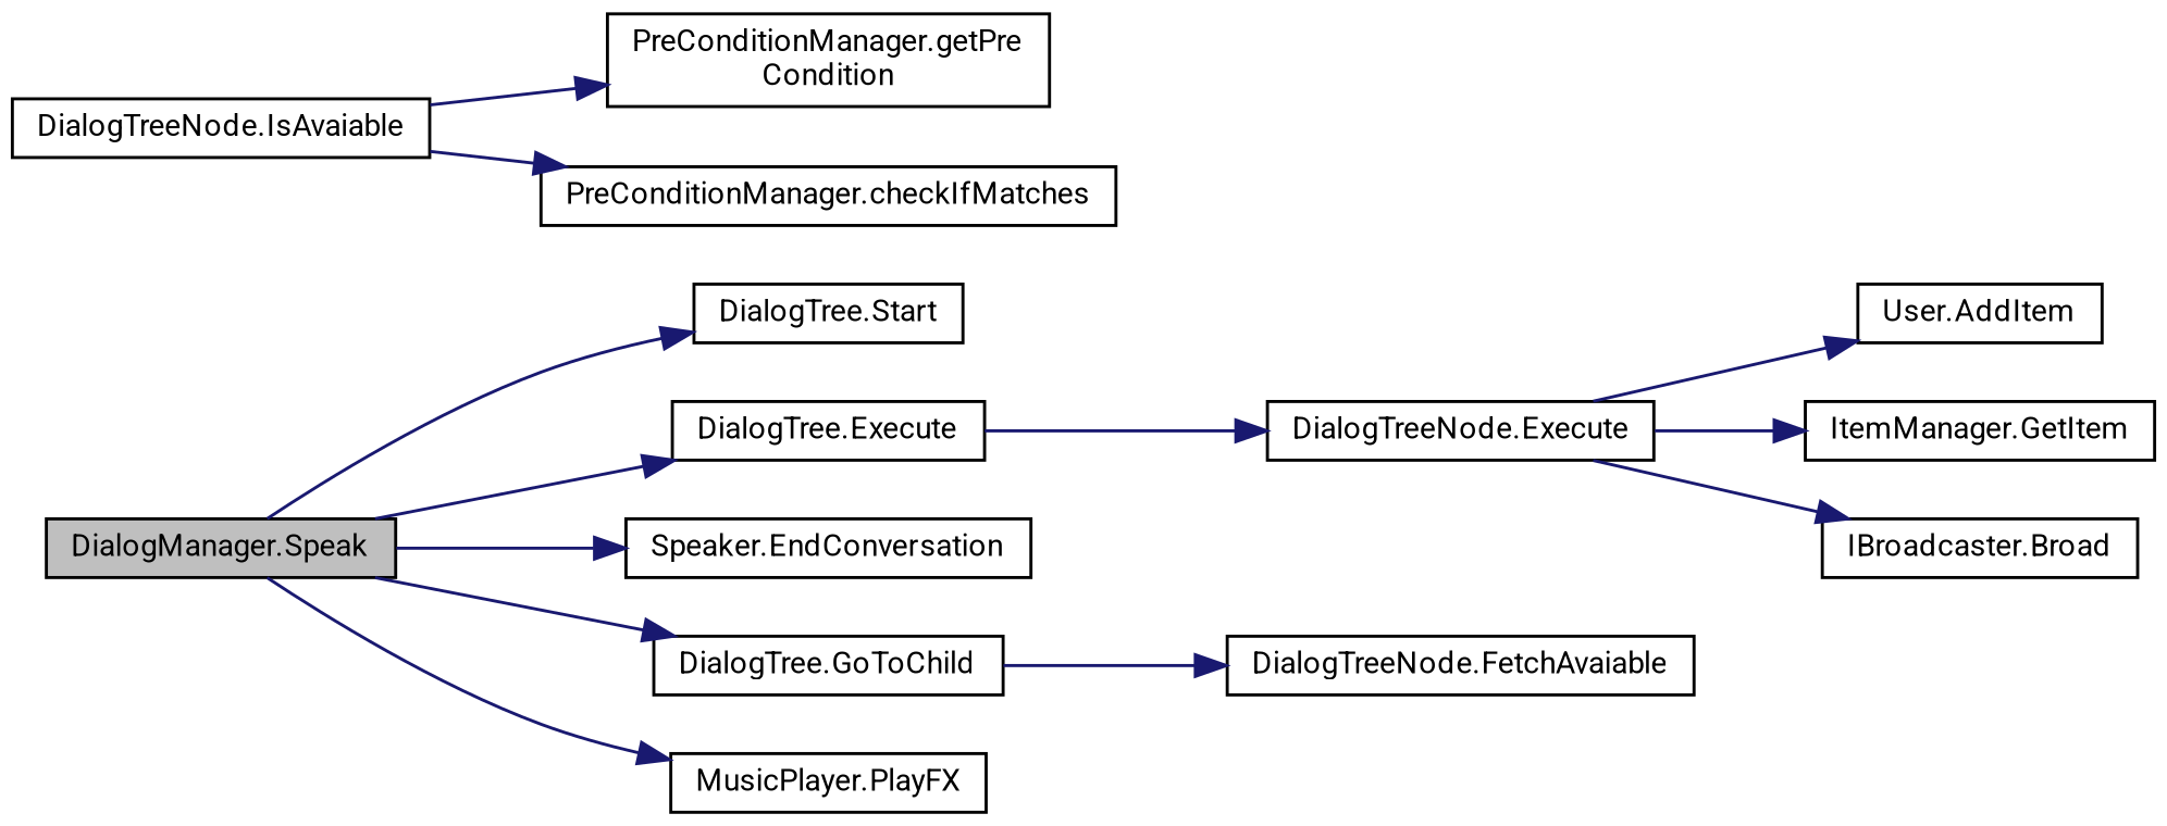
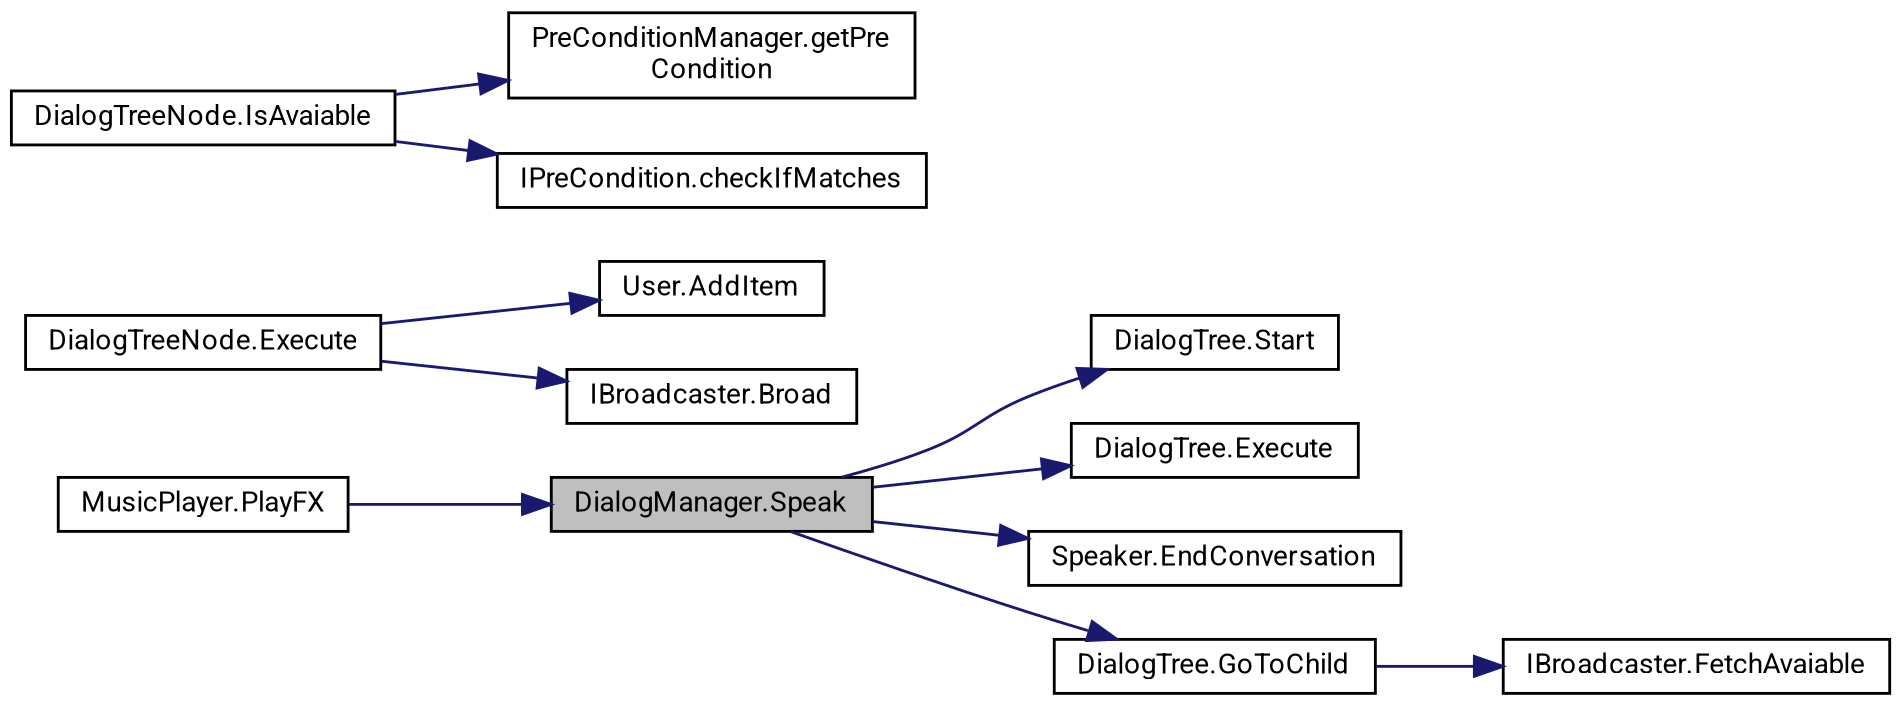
  digraph {
    fontname=Roboto
    rankdir=LR
    node [color=black fillcolor=white fontname=Roboto fontsize=10 shape=record style=filled]
    edge [color=midnightblue fontname=Roboto fontsize=10 labelfontname=Helvetica labelfontsize=10 style=solid]
    n1 [fillcolor=grey75 fontcolor=black height=0.2 label="DialogManager.Speak" width=0.4]
    n2 [height=0.2 label="DialogTree.Start" width=0.4]
    n3 [height=0.2 label="DialogTree.Execute" width=0.4]
    n4 [height=0.2 label="Speaker.EndConversation" width=0.4]
    n5 [height=0.2 label="DialogTree.GoToChild" width=0.4]
    n6 [height=0.2 label="MusicPlayer.PlayFX" width=0.4]
    n7 [height=0.2 label="DialogTreeNode.Execute" width=0.4]
-   n8 [height=0.2 label="DialogTreeNode.FetchAvaiable" width=0.4]
+   n8 [height=0.2 label="IBroadcaster.FetchAvaiable" width=0.4]
    n9 [height=0.2 label="User.AddItem" width=0.4]
-   n10 [height=0.2 label="ItemManager.GetItem" width=0.4]
    n11 [height=0.2 label="IBroadcaster.Broad" width=0.4]
    n12 [height=0.2 label="DialogTreeNode.IsAvaiable" width=0.4]
    n13 [height=0.2 label="PreConditionManager.getPre\lCondition" width=0.4]
-   n14 [height=0.2 label="PreConditionManager.checkIfMatches" width=0.4]
+   n14 [height=0.2 label="IPreCondition.checkIfMatches" width=0.4]
    n1 -> n2
    n1 -> n3
    n1 -> n4
    n1 -> n5
-   n1 -> n6
-   n3 -> n7
+   n6 -> n1
    n5 -> n8
    n7 -> n9
-   n7 -> n10
    n7 -> n11
    n12 -> n13
    n12 -> n14
  }
